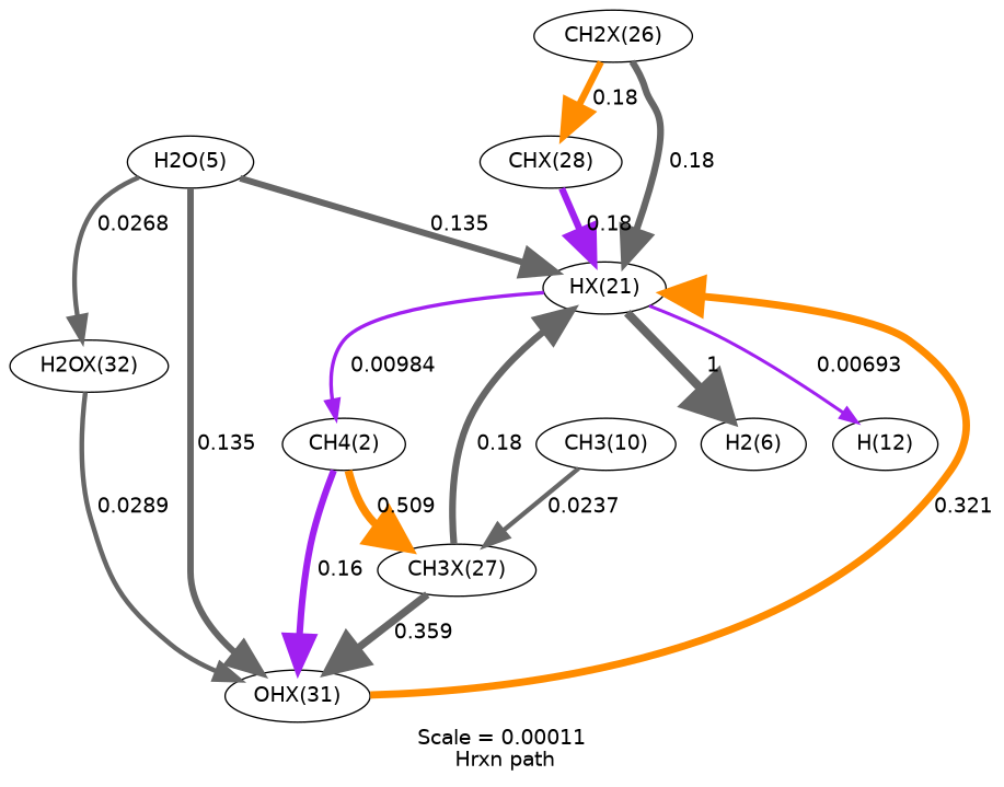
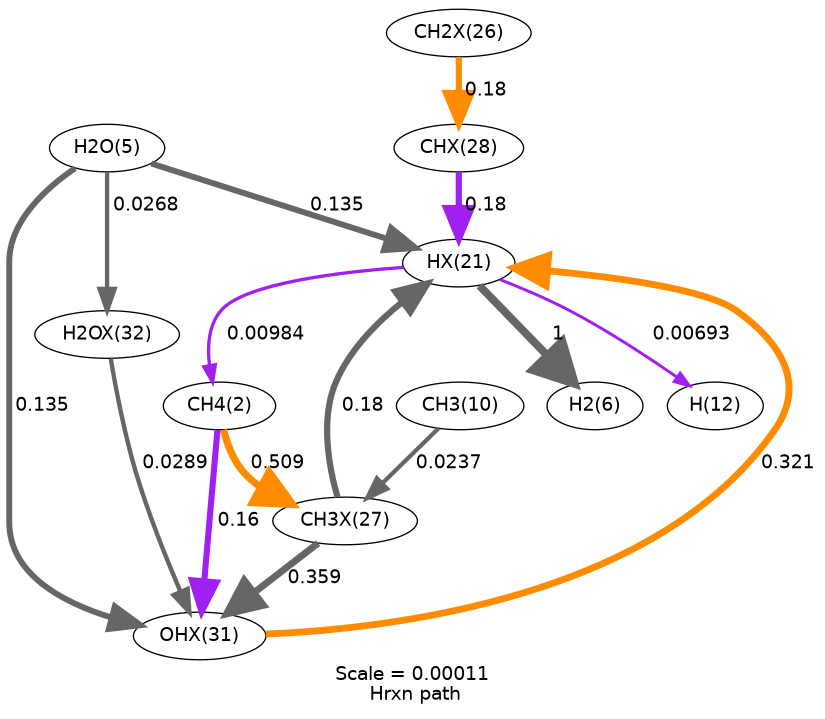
  digraph {
    fontname=Helvetica
    label="Scale = 0.00011\l Hrxn path"
    node [fontname=Helvetica]
    edge [arrowsize=2.35 color=gray40 fontname=Helvetica penwidth=4.7]
    n1 [label="HX(21)"]
    n2 [label="H2(6)"]
    n3 [label="H(12)"]
    n4 [label="CH4(2)"]
    n5 [label="CH3X(27)"]
    n6 [label="OHX(31)"]
    n7 [label="CH2X(26)"]
    n8 [label="CHX(28)"]
    n9 [label="H2O(5)"]
    n10 [label="H2OX(32)"]
    n11 [label="CH3(10)"]
    n1 -> n2 [arrowsize=3 label=" 1" penwidth=6]
    n1 -> n3 [arrowsize=1.12 color=purple label=" 0.00693" penwidth=2.25]
    n1 -> n4 [arrowsize=1.26 color=purple label=" 0.00984" penwidth=2.51]
    n4 -> n5 [arrowsize=2.74 color=darkorange label=" 0.509" penwidth=5.49]
    n4 -> n6 [arrowsize=2.31 color=purple label=" 0.16" penwidth=4.62]
    n5 -> n1 [label=" 0.18"]
    n5 -> n6 [arrowsize=2.61 label=" 0.359" penwidth=5.23]
    n6 -> n1 [arrowsize=2.57 color=darkorange label=" 0.321" penwidth=5.14]
-   n7 -> n1 [label=" 0.18"]
    n7 -> n8 [color=darkorange label=" 0.18"]
    n8 -> n1 [color=purple label=" 0.18"]
    n9 -> n1 [arrowsize=2.24 label=" 0.135" penwidth=4.49]
    n9 -> n6 [arrowsize=2.24 label=" 0.135" penwidth=4.49]
    n9 -> n10 [arrowsize=1.63 label=" 0.0268" penwidth=3.27]
    n10 -> n6 [arrowsize=1.66 label=" 0.0289" penwidth=3.32]
    n11 -> n5 [arrowsize=1.59 label=" 0.0237" penwidth=3.18]
  }
